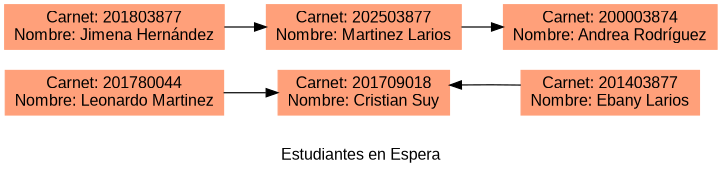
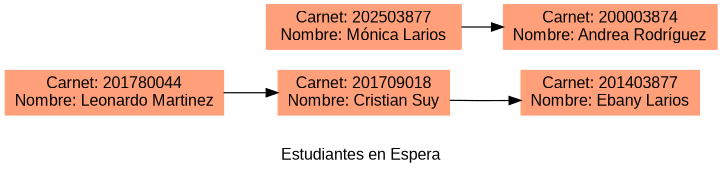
  digraph {
    fontname="Liberation Sans"
    label="Estudiantes en Espera"
    rankdir=LR
    node [color=lightsalmon fontname="Liberation Sans" shape=rectangle style=filled]
    edge [fontname="Liberation Sans"]
    n1 [label="Carnet: 201780044\nNombre: Leonardo Martinez"]
    n2 [label="Carnet: 201709018\nNombre: Cristian Suy"]
    n3 [label="Carnet: 201403877\nNombre: Ebany Larios"]
-   n4 [label="Carnet: 201803877\nNombre: Jimena Hernández"]
-   n5 [label="Carnet: 202503877\nNombre: Martinez Larios"]
+   n5 [label="Carnet: 202503877\nNombre: Mónica Larios"]
    n6 [label="Carnet: 200003874\nNombre: Andrea Rodríguez"]
    n1 -> n2
-   n3 -> n2
-   n4 -> n5
+   n2 -> n3
    n5 -> n6
  }
